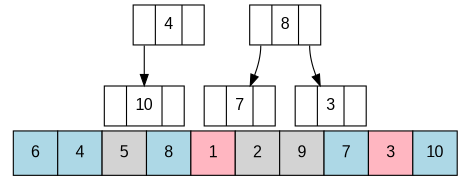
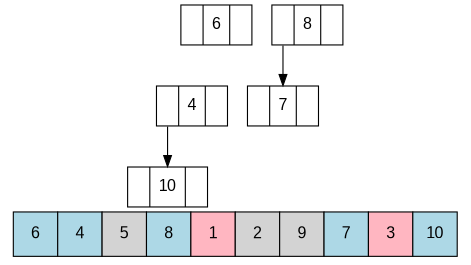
  digraph {
    fontname="Liberation Sans"
    label=<<table border="0" cellspacing="0">         <tr>         <td port="arr0" width="40" height="40" bgcolor="lightblue" border="1">6</td>         <td port="arr1" width="40" height="40" bgcolor="lightblue" border="1">4</td>         <td port="arr2" width="40" height="40" bgcolor="lightgray" border="1">5</td>         <td port="arr3" width="40" height="40" bgcolor="lightblue" border="1">8</td>         <td port="arr4" width="40" height="40" bgcolor="lightpink" border="1">1</td>         <td port="arr5" width="40" height="40" bgcolor="lightgray" border="1">2</td>         <td port="arr6" width="40" height="40" bgcolor="lightgray" border="1">9</td>         <td port="arr7" width="40" height="40" bgcolor="lightblue" border="1">7</td>         <td port="arr8" width="40" height="40" bgcolor="lightpink" border="1">3</td>         <td port="arr9" width="40" height="40" bgcolor="lightblue" border="1">10</td>         </tr>         </table>>
    shape=none
    node [fontname="Liberation Sans" shape=record]
    edge [fontname="Liberation Sans" tailport=l]
+   n1 [label="<l> | <v> 6 | <r>"]
    n2 [label="<l> | <v> 4 | <r>"]
    n3 [label="<l> | <v> 10 | <r>"]
    n4 [label="<l> | <v> 8 | <r>"]
    n5 [label="<l> | <v> 7 | <r>"]
-   n6 [label="<l> | <v> 3 | <r>"]
+   n1 -> n2 [style=invis]
    n2 -> n3
    n4 -> n5
-   n4 -> n6 [tailport=r]
  }
